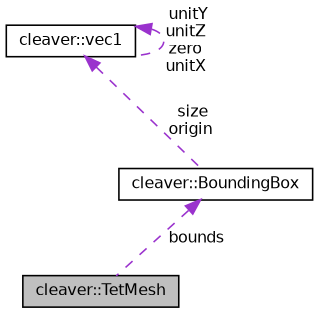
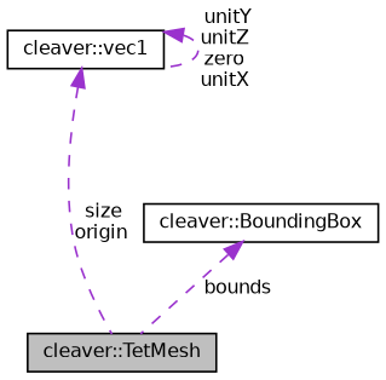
  digraph {
    node [color=black fillcolor=white fontname=Helvetica fontsize=10 shape=record style=filled]
    edge [color=darkorchid3 dir=back fontname=Helvetica fontsize=10 labelfontname=Helvetica labelfontsize=10 style=dashed]
    n1 [fillcolor=grey75 fontcolor=black height=0.2 label="cleaver::TetMesh" width=0.4]
    n2 [height=0.2 label="cleaver::BoundingBox" width=0.4]
    n3 [height=0.2 label="cleaver::vec1" width=0.4]
    n2 -> n1 [label=" bounds"]
-   n3 -> n2 [label=" size\norigin"]
+   n3 -> n1 [label=" size\norigin"]
    n3 -> n3 [label=" unitY\nunitZ\nzero\nunitX"]
  }
